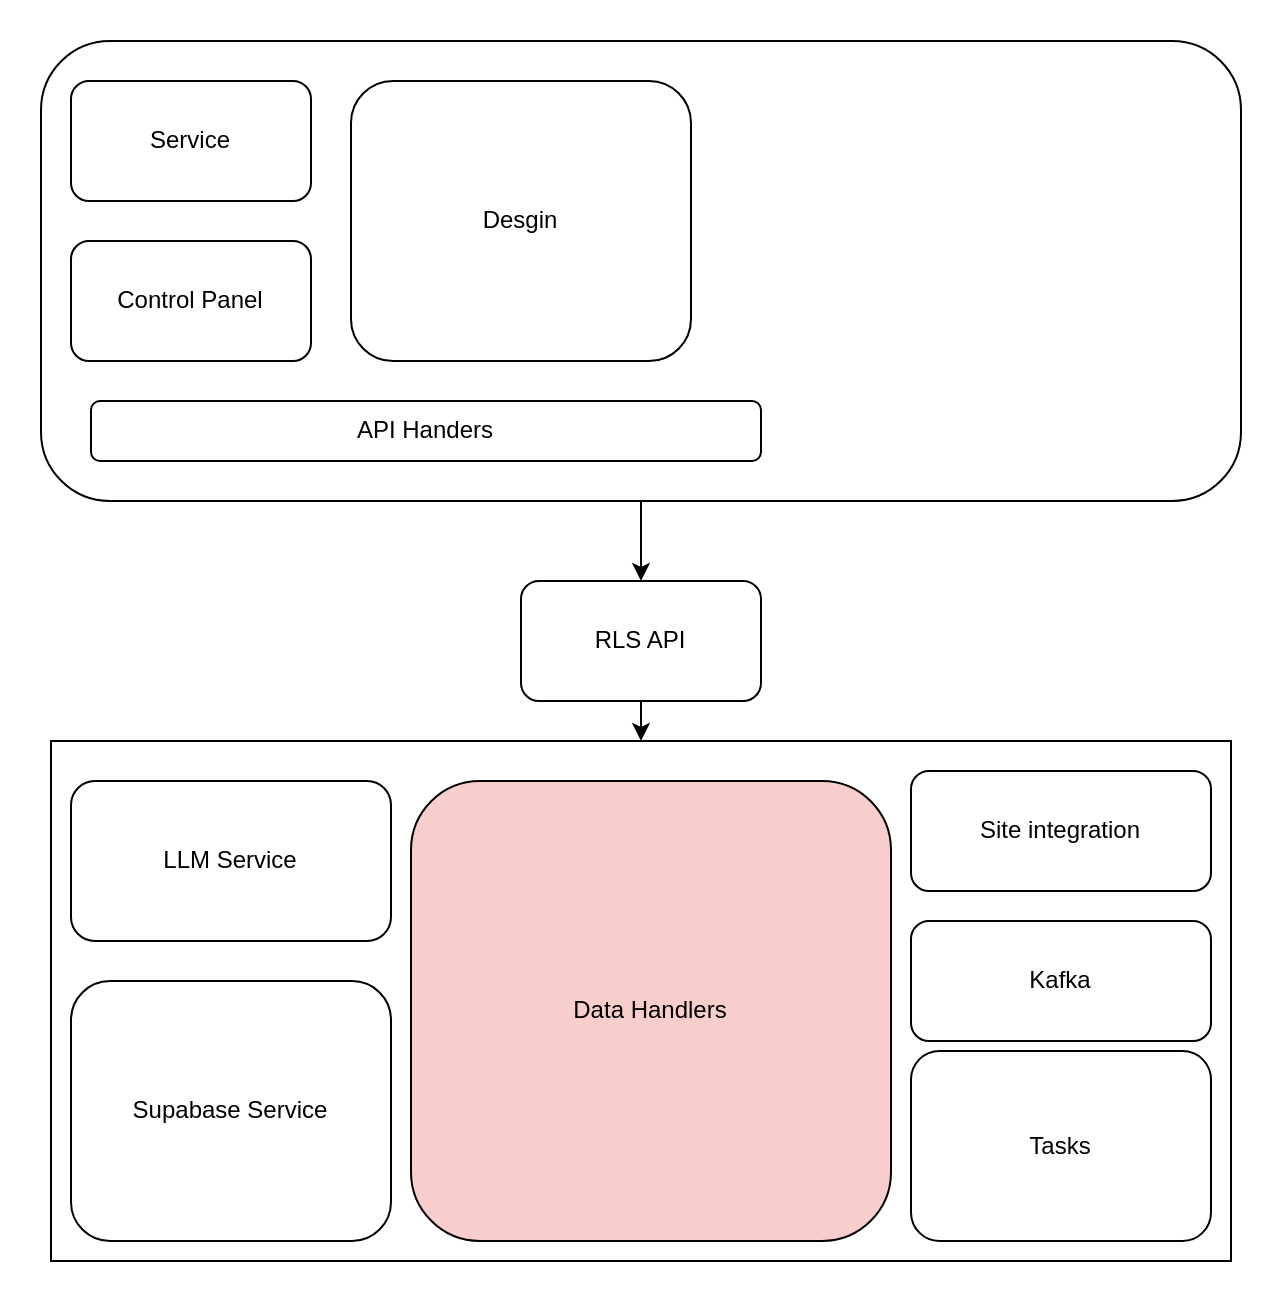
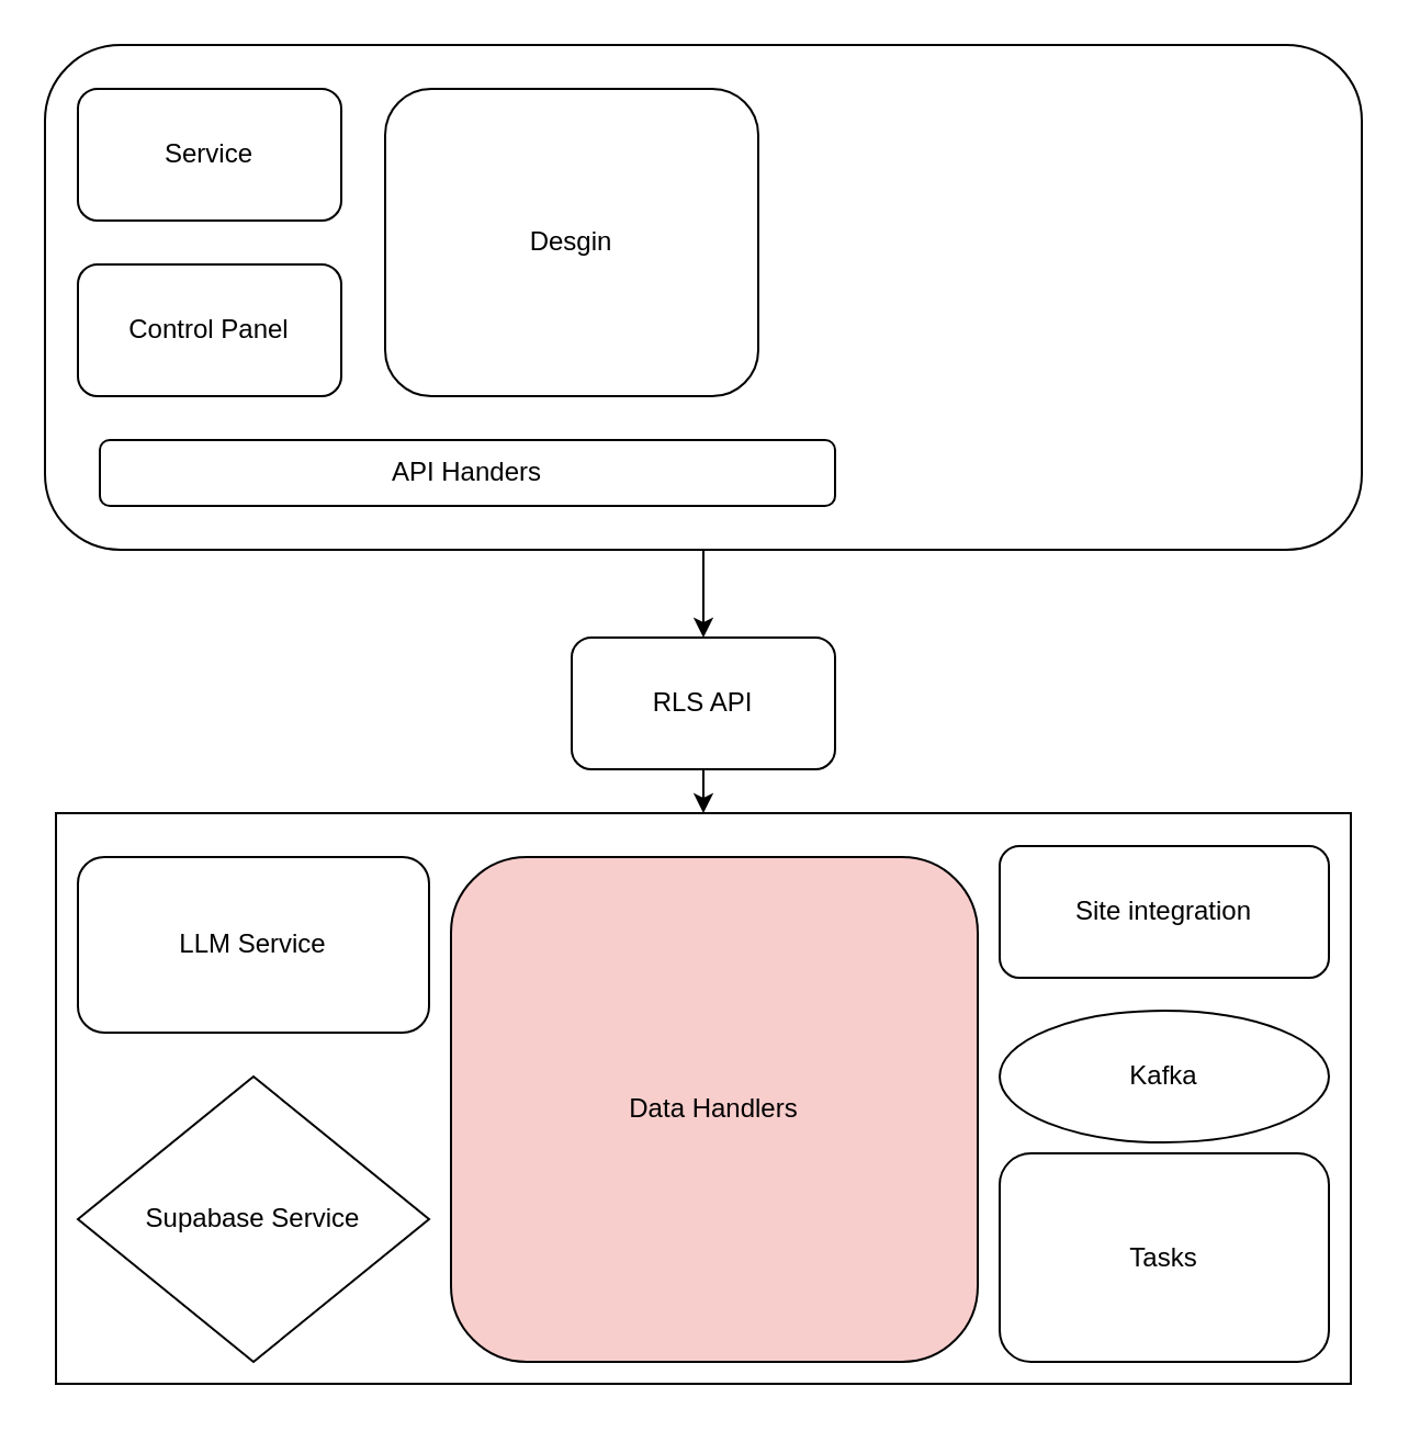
  <mxCell id="0" />
  <mxCell id="1" parent="0" />
  <mxCell id="2" value="" style="rounded=0;whiteSpace=wrap;html=1;" vertex="1" parent="1"><mxGeometry x="25" y="370" width="590" height="260" as="geometry" /></mxCell>
  <mxCell id="3" style="edgeStyle=none;html=1;exitX=0.5;exitY=1;exitDx=0;exitDy=0;entryX=0.5;entryY=0;entryDx=0;entryDy=0;" edge="1" parent="1" source="4" target="2"><mxGeometry relative="1" as="geometry" /></mxCell>
  <mxCell id="4" value="RLS API" style="rounded=1;whiteSpace=wrap;html=1;" vertex="1" parent="1"><mxGeometry x="260" y="290" width="120" height="60" as="geometry" /></mxCell>
  <mxCell id="5" value="LLM Service" style="rounded=1;whiteSpace=wrap;html=1;" vertex="1" parent="1"><mxGeometry x="35" y="390" width="160" height="80" as="geometry" /></mxCell>
- <mxCell id="6" value="Supabase Service" style="rounded=1;whiteSpace=wrap;html=1;" vertex="1" parent="1"><mxGeometry x="35" y="490" width="160" height="130" as="geometry" /></mxCell>
+ <mxCell id="6" value="Supabase Service" style="rhombus;whiteSpace=wrap;html=1;" vertex="1" parent="1"><mxGeometry x="35" y="490" width="160" height="130" as="geometry" /></mxCell>
  <mxCell id="7" value="Data Handlers" style="rounded=1;whiteSpace=wrap;html=1;fillColor=#f8cecc;" vertex="1" parent="1"><mxGeometry x="205" y="390" width="240" height="230" as="geometry" /></mxCell>
  <mxCell id="8" value="Site integration" style="rounded=1;whiteSpace=wrap;html=1;" vertex="1" parent="1"><mxGeometry x="455" y="385" width="150" height="60" as="geometry" /></mxCell>
- <mxCell id="9" value="Kafka" style="rounded=1;whiteSpace=wrap;html=1;" vertex="1" parent="1"><mxGeometry x="455" y="460" width="150" height="60" as="geometry" /></mxCell>
+ <mxCell id="9" value="Kafka" style="ellipse;whiteSpace=wrap;html=1;" vertex="1" parent="1"><mxGeometry x="455" y="460" width="150" height="60" as="geometry" /></mxCell>
  <mxCell id="10" value="Tasks" style="rounded=1;whiteSpace=wrap;html=1;" vertex="1" parent="1"><mxGeometry x="455" y="525" width="150" height="95" as="geometry" /></mxCell>
  <mxCell id="11" style="edgeStyle=none;html=1;exitX=0.5;exitY=1;exitDx=0;exitDy=0;entryX=0.5;entryY=0;entryDx=0;entryDy=0;" edge="1" parent="1" source="12" target="4"><mxGeometry relative="1" as="geometry" /></mxCell>
  <mxCell id="12" value="" style="rounded=1;whiteSpace=wrap;html=1;" vertex="1" parent="1"><mxGeometry x="20" y="20" width="600" height="230" as="geometry" /></mxCell>
  <mxCell id="13" value="Service" style="rounded=1;whiteSpace=wrap;html=1;" vertex="1" parent="1"><mxGeometry x="35" y="40" width="120" height="60" as="geometry" /></mxCell>
  <mxCell id="14" value="Control Panel" style="rounded=1;whiteSpace=wrap;html=1;" vertex="1" parent="1"><mxGeometry x="35" y="120" width="120" height="60" as="geometry" /></mxCell>
  <mxCell id="15" value="Desgin" style="rounded=1;whiteSpace=wrap;html=1;" vertex="1" parent="1"><mxGeometry x="175" y="40" width="170" height="140" as="geometry" /></mxCell>
  <mxCell id="16" value="&lt;span style=&quot;color: rgb(0, 0, 0);&quot;&gt;API Handers&lt;/span&gt;" style="rounded=1;whiteSpace=wrap;html=1;" vertex="1" parent="1"><mxGeometry x="45" y="200" width="335" height="30" as="geometry" /></mxCell>
